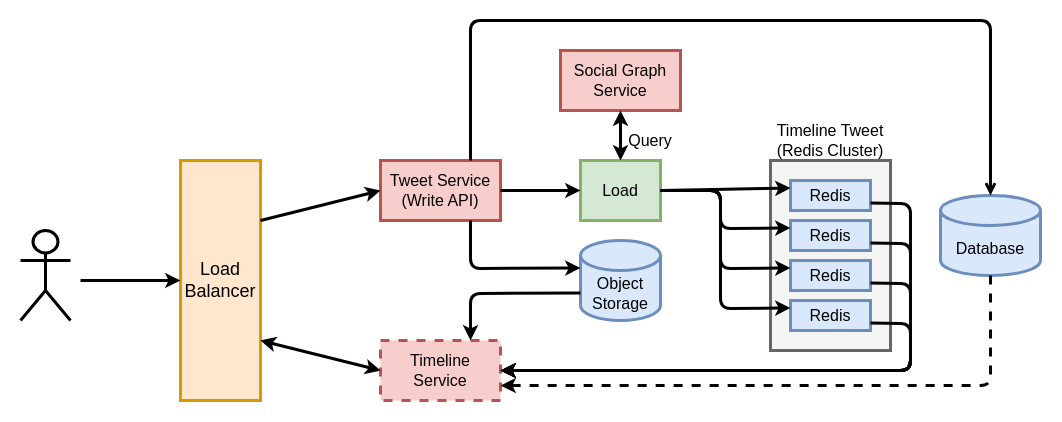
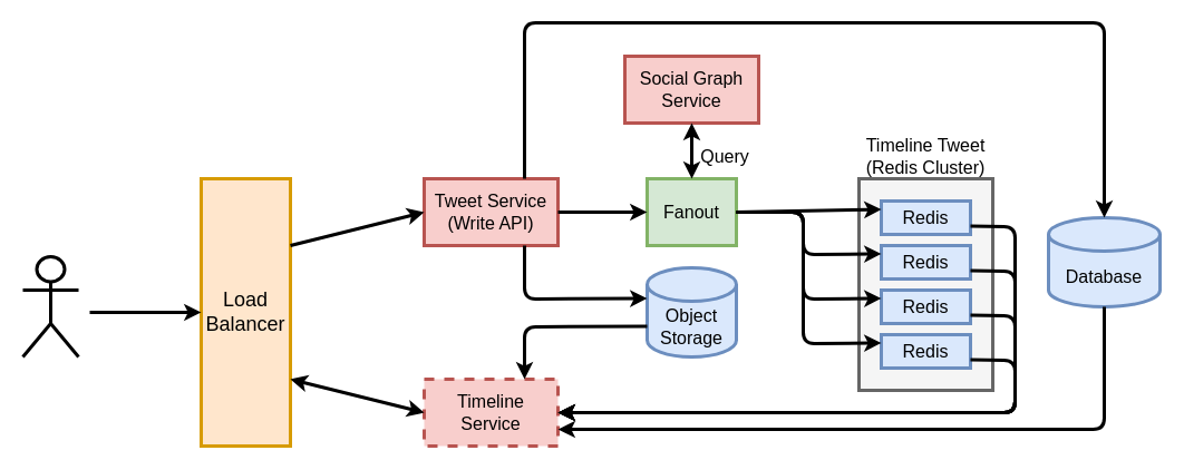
  <mxCell id="0" />
  <mxCell id="1" parent="0" />
  <mxCell id="2" value="" style="rounded=0;whiteSpace=wrap;html=1;fontSize=16;strokeWidth=3;fillColor=#f5f5f5;strokeColor=#666666;fontColor=#333333;" vertex="1" parent="1"><mxGeometry x="770" y="160" width="120" height="190" as="geometry" /></mxCell>
  <mxCell id="3" value="Redis" style="rounded=0;whiteSpace=wrap;html=1;fontSize=16;strokeWidth=3;fillColor=#dae8fc;strokeColor=#6c8ebf;" vertex="1" parent="1"><mxGeometry x="790" y="260" width="80" height="30" as="geometry" /></mxCell>
  <mxCell id="4" value="Redis" style="rounded=0;whiteSpace=wrap;html=1;fontSize=16;strokeWidth=3;fillColor=#dae8fc;strokeColor=#6c8ebf;" vertex="1" parent="1"><mxGeometry x="790" y="220" width="80" height="30" as="geometry" /></mxCell>
  <mxCell id="5" value="&lt;font style=&quot;font-size: 18px&quot;&gt;Load&lt;br&gt;Balancer&lt;/font&gt;" style="rounded=0;whiteSpace=wrap;html=1;strokeWidth=3;fillColor=#ffe6cc;strokeColor=#d79b00;" vertex="1" parent="1"><mxGeometry x="180" y="160" width="80" height="240" as="geometry" /></mxCell>
  <mxCell id="6" value="Tweet Service&lt;br style=&quot;font-size: 16px;&quot;&gt;(Write API)" style="rounded=0;whiteSpace=wrap;html=1;strokeWidth=3;fillColor=#f8cecc;strokeColor=#b85450;fontSize=16;" vertex="1" parent="1"><mxGeometry x="380" y="160" width="120" height="60" as="geometry" /></mxCell>
  <mxCell id="7" value="Timeline&lt;br&gt;Service" style="rounded=0;whiteSpace=wrap;html=1;strokeWidth=3;fillColor=#f8cecc;strokeColor=#b85450;fontSize=16;dashed=1;" vertex="1" parent="1"><mxGeometry x="380" y="340" width="120" height="60" as="geometry" /></mxCell>
- <mxCell id="8" value="Load" style="rounded=0;whiteSpace=wrap;html=1;fontSize=16;strokeWidth=3;fillColor=#d5e8d4;strokeColor=#82b366;" vertex="1" parent="1"><mxGeometry x="580" y="160" width="80" height="60" as="geometry" /></mxCell>
+ <mxCell id="8" value="Fanout" style="rounded=0;whiteSpace=wrap;html=1;fontSize=16;strokeWidth=3;fillColor=#d5e8d4;strokeColor=#82b366;" vertex="1" parent="1"><mxGeometry x="580" y="160" width="80" height="60" as="geometry" /></mxCell>
  <mxCell id="9" value="Redis" style="rounded=0;whiteSpace=wrap;html=1;fontSize=16;strokeWidth=3;fillColor=#dae8fc;strokeColor=#6c8ebf;" vertex="1" parent="1"><mxGeometry x="790" y="180" width="80" height="30" as="geometry" /></mxCell>
  <mxCell id="10" value="Redis" style="rounded=0;whiteSpace=wrap;html=1;fontSize=16;strokeWidth=3;fillColor=#dae8fc;strokeColor=#6c8ebf;" vertex="1" parent="1"><mxGeometry x="790" y="300" width="80" height="30" as="geometry" /></mxCell>
  <mxCell id="11" value="Timeline Tweet&lt;br&gt;(Redis Cluster)" style="text;html=1;strokeColor=none;fillColor=none;align=center;verticalAlign=middle;whiteSpace=wrap;rounded=0;fontSize=16;" vertex="1" parent="1"><mxGeometry x="770" y="120" width="120" height="40" as="geometry" /></mxCell>
  <mxCell id="12" value="" style="endArrow=classic;html=1;fontSize=16;strokeWidth=3;exitX=1;exitY=0.25;exitDx=0;exitDy=0;entryX=0;entryY=0.5;entryDx=0;entryDy=0;" edge="1" parent="1" source="5" target="6"><mxGeometry width="50" height="50" relative="1" as="geometry"><mxPoint x="470" y="350" as="sourcePoint" /><mxPoint x="520" y="300" as="targetPoint" /></mxGeometry></mxCell>
  <mxCell id="13" value="" style="endArrow=classic;html=1;fontSize=16;strokeWidth=3;exitX=1;exitY=0.75;exitDx=0;exitDy=0;entryX=0;entryY=0.5;entryDx=0;entryDy=0;startArrow=classic;startFill=1;" edge="1" parent="1" source="5" target="7"><mxGeometry width="50" height="50" relative="1" as="geometry"><mxPoint x="470" y="350" as="sourcePoint" /><mxPoint x="520" y="300" as="targetPoint" /></mxGeometry></mxCell>
  <mxCell id="14" value="" style="endArrow=classic;html=1;fontSize=16;strokeWidth=3;exitX=1;exitY=0.5;exitDx=0;exitDy=0;entryX=0;entryY=0.5;entryDx=0;entryDy=0;" edge="1" parent="1" source="6" target="8"><mxGeometry width="50" height="50" relative="1" as="geometry"><mxPoint x="470" y="350" as="sourcePoint" /><mxPoint x="520" y="300" as="targetPoint" /></mxGeometry></mxCell>
  <mxCell id="15" value="Social Graph&lt;br&gt;Service" style="rounded=0;whiteSpace=wrap;html=1;strokeWidth=3;fillColor=#f8cecc;strokeColor=#b85450;fontSize=16;" vertex="1" parent="1"><mxGeometry x="560" y="50" width="120" height="60" as="geometry" /></mxCell>
  <mxCell id="16" value="" style="endArrow=classic;startArrow=classic;html=1;fontSize=16;strokeWidth=3;entryX=0.5;entryY=1;entryDx=0;entryDy=0;exitX=0.5;exitY=0;exitDx=0;exitDy=0;" edge="1" parent="1" source="8" target="15"><mxGeometry width="50" height="50" relative="1" as="geometry"><mxPoint x="470" y="350" as="sourcePoint" /><mxPoint x="520" y="300" as="targetPoint" /></mxGeometry></mxCell>
  <mxCell id="17" value="Query" style="text;html=1;strokeColor=none;fillColor=none;align=center;verticalAlign=middle;whiteSpace=wrap;rounded=0;fontSize=16;" vertex="1" parent="1"><mxGeometry x="630" y="130" width="40" height="20" as="geometry" /></mxCell>
  <mxCell id="18" value="" style="endArrow=classic;html=1;fontSize=16;strokeWidth=3;entryX=0;entryY=0.25;entryDx=0;entryDy=0;" edge="1" parent="1" target="9"><mxGeometry width="50" height="50" relative="1" as="geometry"><mxPoint x="660" y="190" as="sourcePoint" /><mxPoint x="520" y="300" as="targetPoint" /></mxGeometry></mxCell>
  <mxCell id="19" value="" style="endArrow=classic;html=1;fontSize=16;strokeWidth=3;exitX=1;exitY=0.5;exitDx=0;exitDy=0;entryX=0;entryY=0.25;entryDx=0;entryDy=0;" edge="1" parent="1" source="8" target="4"><mxGeometry width="50" height="50" relative="1" as="geometry"><mxPoint x="470" y="350" as="sourcePoint" /><mxPoint x="520" y="300" as="targetPoint" /><Array as="points"><mxPoint x="720" y="190" /><mxPoint x="720" y="228" /></Array></mxGeometry></mxCell>
  <mxCell id="20" value="" style="endArrow=classic;html=1;fontSize=16;strokeWidth=3;exitX=1;exitY=0.5;exitDx=0;exitDy=0;entryX=0;entryY=0.25;entryDx=0;entryDy=0;" edge="1" parent="1" source="8" target="3"><mxGeometry width="50" height="50" relative="1" as="geometry"><mxPoint x="470" y="350" as="sourcePoint" /><mxPoint x="840" y="300" as="targetPoint" /><Array as="points"><mxPoint x="720" y="190" /><mxPoint x="720" y="268" /></Array></mxGeometry></mxCell>
  <mxCell id="21" value="" style="endArrow=classic;html=1;fontSize=16;strokeWidth=3;entryX=0;entryY=0.25;entryDx=0;entryDy=0;exitX=1;exitY=0.5;exitDx=0;exitDy=0;" edge="1" parent="1" source="8" target="10"><mxGeometry width="50" height="50" relative="1" as="geometry"><mxPoint x="470" y="350" as="sourcePoint" /><mxPoint x="520" y="300" as="targetPoint" /><Array as="points"><mxPoint x="720" y="190" /><mxPoint x="720" y="308" /></Array></mxGeometry></mxCell>
  <mxCell id="22" value="" style="endArrow=classic;html=1;fontSize=16;strokeWidth=3;exitX=1;exitY=0.75;exitDx=0;exitDy=0;entryX=1;entryY=0.5;entryDx=0;entryDy=0;" edge="1" parent="1" source="9" target="7"><mxGeometry width="50" height="50" relative="1" as="geometry"><mxPoint x="470" y="350" as="sourcePoint" /><mxPoint x="520" y="300" as="targetPoint" /><Array as="points"><mxPoint x="910" y="203" /><mxPoint x="910" y="370" /><mxPoint x="740" y="370" /></Array></mxGeometry></mxCell>
  <mxCell id="23" value="" style="endArrow=classic;html=1;fontSize=16;strokeWidth=3;exitX=1;exitY=0.75;exitDx=0;exitDy=0;entryX=1;entryY=0.5;entryDx=0;entryDy=0;" edge="1" parent="1" source="4" target="7"><mxGeometry width="50" height="50" relative="1" as="geometry"><mxPoint x="470" y="350" as="sourcePoint" /><mxPoint x="520" y="300" as="targetPoint" /><Array as="points"><mxPoint x="910" y="243" /><mxPoint x="910" y="370" /><mxPoint x="740" y="370" /></Array></mxGeometry></mxCell>
  <mxCell id="24" value="" style="endArrow=classic;html=1;fontSize=16;strokeWidth=3;entryX=1;entryY=0.5;entryDx=0;entryDy=0;exitX=1;exitY=0.75;exitDx=0;exitDy=0;" edge="1" parent="1" source="3" target="7"><mxGeometry width="50" height="50" relative="1" as="geometry"><mxPoint x="470" y="350" as="sourcePoint" /><mxPoint x="520" y="300" as="targetPoint" /><Array as="points"><mxPoint x="910" y="283" /><mxPoint x="910" y="370" /><mxPoint x="740" y="370" /></Array></mxGeometry></mxCell>
  <mxCell id="25" value="" style="endArrow=classic;html=1;fontSize=16;strokeWidth=3;exitX=1;exitY=0.75;exitDx=0;exitDy=0;entryX=1;entryY=0.5;entryDx=0;entryDy=0;" edge="1" parent="1" source="10" target="7"><mxGeometry width="50" height="50" relative="1" as="geometry"><mxPoint x="470" y="350" as="sourcePoint" /><mxPoint x="520" y="300" as="targetPoint" /><Array as="points"><mxPoint x="910" y="323" /><mxPoint x="910" y="370" /><mxPoint x="740" y="370" /></Array></mxGeometry></mxCell>
  <mxCell id="26" value="Object&lt;br&gt;Storage" style="shape=cylinder3;whiteSpace=wrap;html=1;boundedLbl=1;backgroundOutline=1;size=15;fontSize=16;strokeWidth=3;fillColor=#dae8fc;strokeColor=#6c8ebf;" vertex="1" parent="1"><mxGeometry x="580" y="240" width="80" height="80" as="geometry" /></mxCell>
  <mxCell id="27" value="" style="endArrow=classic;html=1;fontSize=16;strokeWidth=3;exitX=0.75;exitY=1;exitDx=0;exitDy=0;entryX=0;entryY=0;entryDx=0;entryDy=27.5;entryPerimeter=0;" edge="1" parent="1" source="6" target="26"><mxGeometry width="50" height="50" relative="1" as="geometry"><mxPoint x="470" y="160" as="sourcePoint" /><mxPoint x="520" y="110" as="targetPoint" /><Array as="points"><mxPoint x="470" y="268" /></Array></mxGeometry></mxCell>
  <mxCell id="28" value="" style="endArrow=classic;html=1;fontSize=16;strokeWidth=3;exitX=0;exitY=0;exitDx=0;exitDy=52.5;exitPerimeter=0;entryX=0.75;entryY=0;entryDx=0;entryDy=0;" edge="1" parent="1" source="26" target="7"><mxGeometry width="50" height="50" relative="1" as="geometry"><mxPoint x="470" y="160" as="sourcePoint" /><mxPoint x="520" y="110" as="targetPoint" /><Array as="points"><mxPoint x="470" y="293" /></Array></mxGeometry></mxCell>
  <mxCell id="29" value="Database" style="shape=cylinder3;whiteSpace=wrap;html=1;boundedLbl=1;backgroundOutline=1;size=15;fontSize=16;strokeWidth=3;fillColor=#dae8fc;strokeColor=#6c8ebf;" vertex="1" parent="1"><mxGeometry x="940" y="195" width="100" height="80" as="geometry" /></mxCell>
- <mxCell id="30" value="" style="endArrow=open;html=1;fontSize=16;strokeWidth=3;exitX=0.75;exitY=0;exitDx=0;exitDy=0;entryX=0.5;entryY=0;entryDx=0;entryDy=0;entryPerimeter=0;" edge="1" parent="1" source="6" target="29"><mxGeometry width="50" height="50" relative="1" as="geometry"><mxPoint x="460" y="80" as="sourcePoint" /><mxPoint x="520" y="110" as="targetPoint" /><Array as="points"><mxPoint x="470" y="20" /><mxPoint x="990" y="20" /></Array></mxGeometry></mxCell>
- <mxCell id="31" value="" style="endArrow=classic;html=1;fontSize=16;strokeWidth=3;exitX=0.5;exitY=1;exitDx=0;exitDy=0;exitPerimeter=0;entryX=1;entryY=0.75;entryDx=0;entryDy=0;dashed=1;" edge="1" parent="1" source="29" target="7"><mxGeometry width="50" height="50" relative="1" as="geometry"><mxPoint x="470" y="160" as="sourcePoint" /><mxPoint x="520" y="110" as="targetPoint" /><Array as="points"><mxPoint x="990" y="385" /></Array></mxGeometry></mxCell>
+ <mxCell id="30" value="" style="endArrow=classic;html=1;fontSize=16;strokeWidth=3;exitX=0.75;exitY=0;exitDx=0;exitDy=0;entryX=0.5;entryY=0;entryDx=0;entryDy=0;entryPerimeter=0;" edge="1" parent="1" source="6" target="29"><mxGeometry width="50" height="50" relative="1" as="geometry"><mxPoint x="460" y="80" as="sourcePoint" /><mxPoint x="520" y="110" as="targetPoint" /><Array as="points"><mxPoint x="470" y="20" /><mxPoint x="990" y="20" /></Array></mxGeometry></mxCell>
+ <mxCell id="31" value="" style="endArrow=classic;html=1;fontSize=16;strokeWidth=3;exitX=0.5;exitY=1;exitDx=0;exitDy=0;exitPerimeter=0;entryX=1;entryY=0.75;entryDx=0;entryDy=0;" edge="1" parent="1" source="29" target="7"><mxGeometry width="50" height="50" relative="1" as="geometry"><mxPoint x="470" y="160" as="sourcePoint" /><mxPoint x="520" y="110" as="targetPoint" /><Array as="points"><mxPoint x="990" y="385" /></Array></mxGeometry></mxCell>
  <mxCell id="32" value="" style="shape=umlActor;verticalLabelPosition=bottom;verticalAlign=top;html=1;outlineConnect=0;fontSize=16;strokeWidth=3;" vertex="1" parent="1"><mxGeometry x="20" y="230" width="50" height="90" as="geometry" /></mxCell>
  <mxCell id="33" value="" style="endArrow=classic;html=1;fontSize=16;strokeWidth=3;entryX=0;entryY=0.5;entryDx=0;entryDy=0;" edge="1" parent="1" target="5"><mxGeometry width="50" height="50" relative="1" as="geometry"><mxPoint x="80" y="280" as="sourcePoint" /><mxPoint x="520" y="110" as="targetPoint" /></mxGeometry></mxCell>
